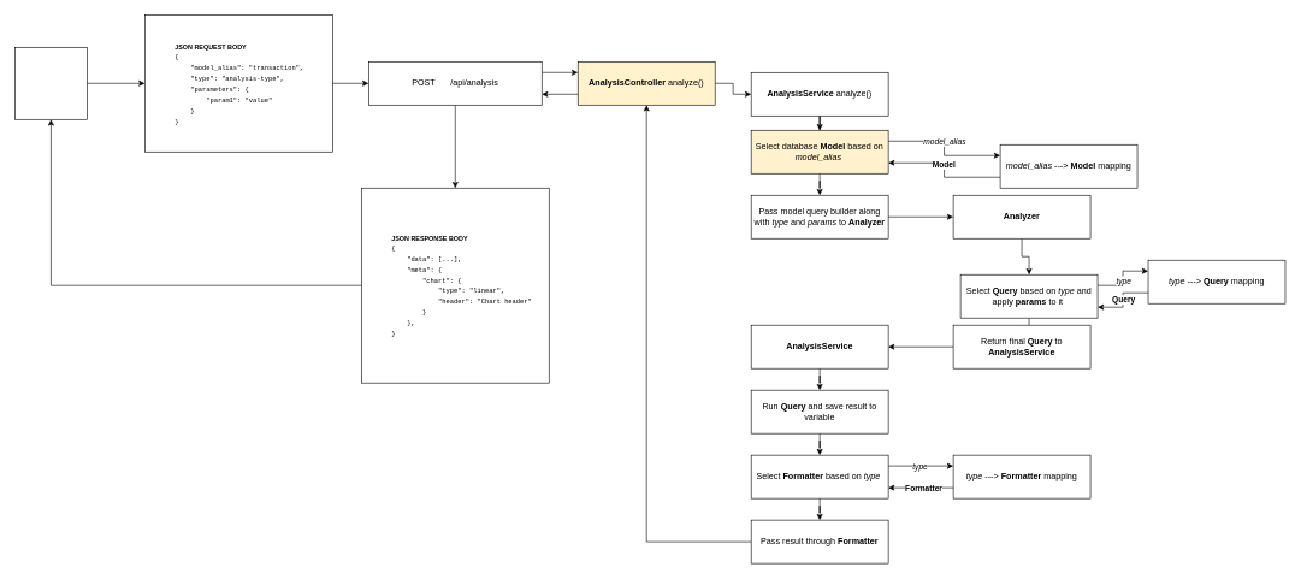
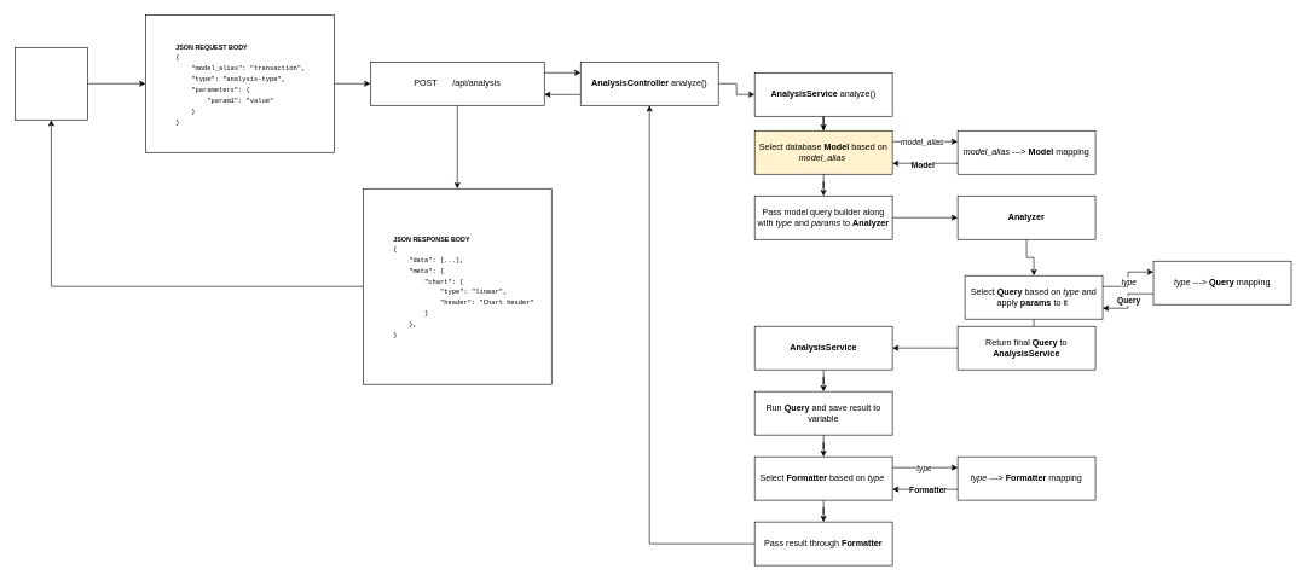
  <mxCell id="0" />
  <mxCell id="1" parent="0" />
  <mxCell id="2" style="edgeStyle=orthogonalEdgeStyle;rounded=0;orthogonalLoop=1;jettySize=auto;html=1;entryX=0;entryY=0.5;entryDx=0;entryDy=0;" edge="1" parent="1" source="4" target="11"><mxGeometry relative="1" as="geometry" /></mxCell>
  <mxCell id="3" style="edgeStyle=orthogonalEdgeStyle;rounded=0;orthogonalLoop=1;jettySize=auto;html=1;exitX=0;exitY=0.75;exitDx=0;exitDy=0;entryX=1;entryY=0.75;entryDx=0;entryDy=0;" edge="1" parent="1" source="4" target="7"><mxGeometry relative="1" as="geometry" /></mxCell>
- <mxCell id="4" value="&lt;b&gt;AnalysisController&amp;nbsp;&lt;/b&gt;analyze()" style="rounded=0;whiteSpace=wrap;html=1;fillColor=#fff2cc;" vertex="1" parent="1"><mxGeometry x="800" y="85" width="190" height="60" as="geometry" /></mxCell>
+ <mxCell id="4" value="&lt;b&gt;AnalysisController&amp;nbsp;&lt;/b&gt;analyze()" style="rounded=0;whiteSpace=wrap;html=1;" vertex="1" parent="1"><mxGeometry x="800" y="85" width="190" height="60" as="geometry" /></mxCell>
  <mxCell id="5" style="edgeStyle=orthogonalEdgeStyle;rounded=0;orthogonalLoop=1;jettySize=auto;html=1;exitX=1;exitY=0.25;exitDx=0;exitDy=0;entryX=0;entryY=0.25;entryDx=0;entryDy=0;" edge="1" parent="1" source="7" target="4"><mxGeometry relative="1" as="geometry" /></mxCell>
  <mxCell id="6" style="edgeStyle=orthogonalEdgeStyle;rounded=0;orthogonalLoop=1;jettySize=auto;html=1;entryX=0.5;entryY=0;entryDx=0;entryDy=0;" edge="1" parent="1" source="7" target="46"><mxGeometry relative="1" as="geometry" /></mxCell>
  <mxCell id="7" value="POST&lt;span style=&quot;white-space: pre;&quot;&gt;&#09;&lt;/span&gt;/api/analysis" style="rounded=0;whiteSpace=wrap;html=1;" vertex="1" parent="1"><mxGeometry x="510" y="85" width="240" height="60" as="geometry" /></mxCell>
  <mxCell id="8" style="edgeStyle=orthogonalEdgeStyle;rounded=0;orthogonalLoop=1;jettySize=auto;html=1;entryX=0;entryY=0.5;entryDx=0;entryDy=0;" edge="1" parent="1" source="9" target="7"><mxGeometry relative="1" as="geometry" /></mxCell>
  <mxCell id="9" value="&lt;blockquote style=&quot;margin: 0 0 0 40px; border: none; padding: 0px;&quot;&gt;&lt;font style=&quot;font-size: 9px;&quot;&gt;&lt;b style=&quot;&quot;&gt;JSON REQUEST BODY&lt;/b&gt;&lt;/font&gt;&lt;/blockquote&gt;&lt;blockquote style=&quot;margin: 0 0 0 40px; border: none; padding: 0px;&quot;&gt;&lt;font style=&quot;font-family: &amp;quot;Courier New&amp;quot;; font-size: 9px;&quot;&gt;{&lt;br&gt;&lt;/font&gt;&lt;font style=&quot;font-family: &amp;quot;Courier New&amp;quot;; font-size: 9px;&quot;&gt;&amp;nbsp; &amp;nbsp; &quot;model_alias&quot;: &quot;transaction&quot;,&lt;/font&gt;&lt;/blockquote&gt;&lt;blockquote style=&quot;margin: 0 0 0 40px; border: none; padding: 0px;&quot;&gt;&lt;font style=&quot;font-family: &amp;quot;Courier New&amp;quot;; font-size: 9px;&quot;&gt;&amp;nbsp; &amp;nbsp; &quot;type&quot;: &quot;analysis-type&quot;,&lt;br&gt;&lt;/font&gt;&lt;font style=&quot;font-family: &amp;quot;Courier New&amp;quot;; font-size: 9px;&quot;&gt;&amp;nbsp; &amp;nbsp; &quot;parameters&quot;: {&lt;br&gt;&lt;/font&gt;&lt;font style=&quot;font-family: &amp;quot;Courier New&amp;quot;; font-size: 9px;&quot;&gt;&#09;&lt;span style=&quot;white-space: pre;&quot;&gt;&#09;&lt;/span&gt;&quot;param1&quot;: &quot;value&quot;&lt;br&gt;&lt;/font&gt;&lt;font style=&quot;font-family: &amp;quot;Courier New&amp;quot;; font-size: 9px;&quot;&gt;&amp;nbsp; &amp;nbsp; }&lt;br&gt;&lt;/font&gt;&lt;font style=&quot;font-family: &amp;quot;Courier New&amp;quot;; font-size: 9px;&quot;&gt;}&lt;/font&gt;&lt;br&gt;&lt;/blockquote&gt;" style="rounded=0;whiteSpace=wrap;html=1;align=left;" vertex="1" parent="1"><mxGeometry x="200" y="20" width="260" height="190" as="geometry" /></mxCell>
  <mxCell id="10" value="" style="edgeStyle=orthogonalEdgeStyle;rounded=0;orthogonalLoop=1;jettySize=auto;html=1;" edge="1" parent="1" source="11" target="15"><mxGeometry relative="1" as="geometry" /></mxCell>
  <mxCell id="11" value="&lt;b&gt;AnalysisService&amp;nbsp;&lt;/b&gt;analyze()" style="rounded=0;whiteSpace=wrap;html=1;" vertex="1" parent="1"><mxGeometry x="1040" y="100" width="190" height="60" as="geometry" /></mxCell>
  <mxCell id="12" style="edgeStyle=orthogonalEdgeStyle;rounded=0;orthogonalLoop=1;jettySize=auto;html=1;exitX=1;exitY=0.25;exitDx=0;exitDy=0;entryX=0;entryY=0.25;entryDx=0;entryDy=0;" edge="1" parent="1" source="15" target="18"><mxGeometry relative="1" as="geometry" /></mxCell>
  <mxCell id="13" value="&lt;i&gt;model_alias&lt;/i&gt;" style="edgeLabel;html=1;align=center;verticalAlign=middle;resizable=0;points=[];" vertex="1" connectable="0" parent="12"><mxGeometry x="-0.116" relative="1" as="geometry"><mxPoint as="offset" /></mxGeometry></mxCell>
  <mxCell id="14" value="" style="edgeStyle=orthogonalEdgeStyle;rounded=0;orthogonalLoop=1;jettySize=auto;html=1;" edge="1" parent="1" source="15" target="20"><mxGeometry relative="1" as="geometry" /></mxCell>
  <mxCell id="15" value="Select database &lt;b&gt;Model&lt;/b&gt; based on &lt;i&gt;model_alias&lt;/i&gt;&amp;nbsp;" style="rounded=0;whiteSpace=wrap;html=1;align=center;fillColor=#fff2cc;" vertex="1" parent="1"><mxGeometry x="1040" y="180" width="190" height="60" as="geometry" /></mxCell>
  <mxCell id="16" style="edgeStyle=orthogonalEdgeStyle;rounded=0;orthogonalLoop=1;jettySize=auto;html=1;exitX=0;exitY=0.75;exitDx=0;exitDy=0;entryX=1;entryY=0.75;entryDx=0;entryDy=0;" edge="1" parent="1" source="18" target="15"><mxGeometry relative="1" as="geometry" /></mxCell>
  <mxCell id="17" value="&lt;b&gt;Model&lt;/b&gt;" style="edgeLabel;html=1;align=center;verticalAlign=middle;resizable=0;points=[];" vertex="1" connectable="0" parent="16"><mxGeometry x="0.08" y="1" relative="1" as="geometry"><mxPoint as="offset" /></mxGeometry></mxCell>
- <mxCell id="18" value="&lt;i&gt;model_alias&lt;/i&gt; ---&amp;gt; &lt;b&gt;Model&lt;/b&gt; mapping" style="rounded=0;whiteSpace=wrap;html=1;align=center;" vertex="1" parent="1"><mxGeometry x="1385" y="200" width="190" height="60" as="geometry" /></mxCell>
+ <mxCell id="18" value="&lt;i&gt;model_alias&lt;/i&gt; ---&amp;gt; &lt;b&gt;Model&lt;/b&gt; mapping" style="rounded=0;whiteSpace=wrap;html=1;align=center;" vertex="1" parent="1"><mxGeometry x="1320" y="180" width="190" height="60" as="geometry" /></mxCell>
  <mxCell id="19" value="" style="edgeStyle=orthogonalEdgeStyle;rounded=0;orthogonalLoop=1;jettySize=auto;html=1;" edge="1" parent="1" source="20" target="22"><mxGeometry relative="1" as="geometry" /></mxCell>
  <mxCell id="20" value="Pass model query builder along with &lt;i&gt;type&lt;/i&gt; and &lt;i&gt;params&lt;/i&gt;&amp;nbsp;to &lt;b&gt;Analyzer&lt;/b&gt;" style="rounded=0;whiteSpace=wrap;html=1;align=center;" vertex="1" parent="1"><mxGeometry x="1040" y="270" width="190" height="60" as="geometry" /></mxCell>
  <mxCell id="21" value="" style="edgeStyle=orthogonalEdgeStyle;rounded=0;orthogonalLoop=1;jettySize=auto;html=1;" edge="1" parent="1" source="22" target="26"><mxGeometry relative="1" as="geometry" /></mxCell>
  <mxCell id="22" value="&lt;b&gt;Analyzer&lt;/b&gt;" style="rounded=0;whiteSpace=wrap;html=1;align=center;" vertex="1" parent="1"><mxGeometry x="1320" y="270" width="190" height="60" as="geometry" /></mxCell>
  <mxCell id="23" style="edgeStyle=orthogonalEdgeStyle;rounded=0;orthogonalLoop=1;jettySize=auto;html=1;exitX=1;exitY=0.25;exitDx=0;exitDy=0;entryX=0;entryY=0.25;entryDx=0;entryDy=0;" edge="1" parent="1" source="26" target="29"><mxGeometry relative="1" as="geometry" /></mxCell>
  <mxCell id="24" value="&lt;i&gt;type&lt;/i&gt;" style="edgeLabel;html=1;align=center;verticalAlign=middle;resizable=0;points=[];" vertex="1" connectable="0" parent="23"><mxGeometry x="-0.069" relative="1" as="geometry"><mxPoint as="offset" /></mxGeometry></mxCell>
  <mxCell id="25" value="" style="edgeStyle=orthogonalEdgeStyle;rounded=0;orthogonalLoop=1;jettySize=auto;html=1;" edge="1" parent="1" source="26" target="31"><mxGeometry relative="1" as="geometry" /></mxCell>
  <mxCell id="26" value="Select &lt;b&gt;Query&lt;/b&gt; based on&amp;nbsp;&lt;i&gt;type&lt;/i&gt;&amp;nbsp;and apply &lt;b&gt;params&lt;/b&gt; to it&amp;nbsp;" style="rounded=0;whiteSpace=wrap;html=1;align=center;" vertex="1" parent="1"><mxGeometry x="1330" y="380" width="190" height="60" as="geometry" /></mxCell>
  <mxCell id="27" style="edgeStyle=orthogonalEdgeStyle;rounded=0;orthogonalLoop=1;jettySize=auto;html=1;exitX=0;exitY=0.75;exitDx=0;exitDy=0;entryX=1;entryY=0.75;entryDx=0;entryDy=0;" edge="1" parent="1" source="29" target="26"><mxGeometry relative="1" as="geometry" /></mxCell>
  <mxCell id="28" value="&lt;b&gt;Query&lt;/b&gt;" style="edgeLabel;html=1;align=center;verticalAlign=middle;resizable=0;points=[];" vertex="1" connectable="0" parent="27"><mxGeometry x="-0.012" relative="1" as="geometry"><mxPoint as="offset" /></mxGeometry></mxCell>
  <mxCell id="29" value="&lt;i&gt;type&lt;/i&gt; ---&amp;gt; &lt;b&gt;Query&lt;/b&gt; mapping" style="rounded=0;whiteSpace=wrap;html=1;align=center;" vertex="1" parent="1"><mxGeometry x="1590" y="360" width="190" height="60" as="geometry" /></mxCell>
  <mxCell id="30" value="" style="edgeStyle=orthogonalEdgeStyle;rounded=0;orthogonalLoop=1;jettySize=auto;html=1;" edge="1" parent="1" source="31" target="33"><mxGeometry relative="1" as="geometry" /></mxCell>
  <mxCell id="31" value="Return final &lt;b&gt;Query&lt;/b&gt;&amp;nbsp;to &lt;b&gt;AnalysisService&lt;/b&gt;" style="rounded=0;whiteSpace=wrap;html=1;align=center;" vertex="1" parent="1"><mxGeometry x="1320" y="450" width="190" height="60" as="geometry" /></mxCell>
  <mxCell id="32" value="" style="edgeStyle=orthogonalEdgeStyle;rounded=0;orthogonalLoop=1;jettySize=auto;html=1;" edge="1" parent="1" source="33" target="35"><mxGeometry relative="1" as="geometry" /></mxCell>
  <mxCell id="33" value="&lt;b&gt;AnalysisService&lt;/b&gt;" style="rounded=0;whiteSpace=wrap;html=1;align=center;" vertex="1" parent="1"><mxGeometry x="1040" y="450" width="190" height="60" as="geometry" /></mxCell>
  <mxCell id="34" value="" style="edgeStyle=orthogonalEdgeStyle;rounded=0;orthogonalLoop=1;jettySize=auto;html=1;" edge="1" parent="1" source="35" target="42"><mxGeometry relative="1" as="geometry" /></mxCell>
  <mxCell id="35" value="Run&amp;nbsp;&lt;b&gt;Query&lt;/b&gt;&amp;nbsp;and save result to variable" style="rounded=0;whiteSpace=wrap;html=1;align=center;" vertex="1" parent="1"><mxGeometry x="1040" y="540" width="190" height="60" as="geometry" /></mxCell>
  <mxCell id="36" style="edgeStyle=orthogonalEdgeStyle;rounded=0;orthogonalLoop=1;jettySize=auto;html=1;exitX=0;exitY=0.75;exitDx=0;exitDy=0;entryX=1;entryY=0.75;entryDx=0;entryDy=0;" edge="1" parent="1" source="38" target="42"><mxGeometry relative="1" as="geometry" /></mxCell>
  <mxCell id="37" value="&lt;b&gt;Formatter&lt;/b&gt;" style="edgeLabel;html=1;align=center;verticalAlign=middle;resizable=0;points=[];" vertex="1" connectable="0" parent="36"><mxGeometry x="-0.071" y="1" relative="1" as="geometry"><mxPoint as="offset" /></mxGeometry></mxCell>
  <mxCell id="38" value="&lt;i&gt;type&lt;/i&gt; ---&amp;gt; &lt;b&gt;Formatter&lt;/b&gt; mapping" style="rounded=0;whiteSpace=wrap;html=1;align=center;" vertex="1" parent="1"><mxGeometry x="1320" y="630" width="190" height="60" as="geometry" /></mxCell>
  <mxCell id="39" style="edgeStyle=orthogonalEdgeStyle;rounded=0;orthogonalLoop=1;jettySize=auto;html=1;exitX=1;exitY=0.25;exitDx=0;exitDy=0;entryX=0;entryY=0.25;entryDx=0;entryDy=0;" edge="1" parent="1" source="42" target="38"><mxGeometry relative="1" as="geometry" /></mxCell>
  <mxCell id="40" value="&lt;i&gt;type&lt;/i&gt;" style="edgeLabel;html=1;align=center;verticalAlign=middle;resizable=0;points=[];" vertex="1" connectable="0" parent="39"><mxGeometry x="-0.044" y="-1" relative="1" as="geometry"><mxPoint as="offset" /></mxGeometry></mxCell>
  <mxCell id="41" value="" style="edgeStyle=orthogonalEdgeStyle;rounded=0;orthogonalLoop=1;jettySize=auto;html=1;" edge="1" parent="1" source="42" target="44"><mxGeometry relative="1" as="geometry" /></mxCell>
  <mxCell id="42" value="Select&amp;nbsp;&lt;b&gt;Formatter&lt;/b&gt;&amp;nbsp;based on&amp;nbsp;&lt;i&gt;type&lt;/i&gt;&amp;nbsp;" style="rounded=0;whiteSpace=wrap;html=1;align=center;" vertex="1" parent="1"><mxGeometry x="1040" y="630" width="190" height="60" as="geometry" /></mxCell>
  <mxCell id="43" style="edgeStyle=orthogonalEdgeStyle;rounded=0;orthogonalLoop=1;jettySize=auto;html=1;entryX=0.5;entryY=1;entryDx=0;entryDy=0;" edge="1" parent="1" source="44" target="4"><mxGeometry relative="1" as="geometry" /></mxCell>
  <mxCell id="44" value="Pass result through &lt;b&gt;Formatter&lt;/b&gt;" style="rounded=0;whiteSpace=wrap;html=1;align=center;" vertex="1" parent="1"><mxGeometry x="1040" y="720" width="190" height="60" as="geometry" /></mxCell>
  <mxCell id="45" style="edgeStyle=orthogonalEdgeStyle;rounded=0;orthogonalLoop=1;jettySize=auto;html=1;entryX=0.5;entryY=1;entryDx=0;entryDy=0;" edge="1" parent="1" source="46" target="48"><mxGeometry relative="1" as="geometry" /></mxCell>
  <mxCell id="46" value="&lt;blockquote style=&quot;margin: 0 0 0 40px; border: none; padding: 0px;&quot;&gt;&lt;font style=&quot;font-size: 9px;&quot;&gt;&lt;b style=&quot;&quot;&gt;JSON RESPONSE BODY&lt;/b&gt;&lt;/font&gt;&lt;/blockquote&gt;&lt;blockquote style=&quot;margin: 0 0 0 40px; border: none; padding: 0px;&quot;&gt;&lt;font style=&quot;font-family: &amp;quot;Courier New&amp;quot;; font-size: 9px;&quot;&gt;{&lt;br&gt;&lt;/font&gt;&lt;font style=&quot;font-family: &amp;quot;Courier New&amp;quot;; font-size: 9px;&quot;&gt;&amp;nbsp; &amp;nbsp; &quot;data&quot;: [...],&lt;/font&gt;&lt;/blockquote&gt;&lt;blockquote style=&quot;margin: 0 0 0 40px; border: none; padding: 0px;&quot;&gt;&lt;font style=&quot;font-family: &amp;quot;Courier New&amp;quot;; font-size: 9px;&quot;&gt;&amp;nbsp; &amp;nbsp; &quot;meta&quot;: {&lt;/font&gt;&lt;/blockquote&gt;&lt;blockquote style=&quot;margin: 0 0 0 40px; border: none; padding: 0px;&quot;&gt;&lt;font style=&quot;font-family: &amp;quot;Courier New&amp;quot;; font-size: 9px;&quot;&gt;&amp;nbsp; &amp;nbsp; &amp;nbsp; &amp;nbsp; &quot;chart&quot;: {&lt;/font&gt;&lt;/blockquote&gt;&lt;blockquote style=&quot;margin: 0 0 0 40px; border: none; padding: 0px;&quot;&gt;&lt;font style=&quot;font-family: &amp;quot;Courier New&amp;quot;; font-size: 9px;&quot;&gt;&amp;nbsp; &amp;nbsp; &amp;nbsp; &amp;nbsp; &amp;nbsp; &amp;nbsp; &quot;type&quot;: &quot;linear&quot;,&lt;/font&gt;&lt;/blockquote&gt;&lt;blockquote style=&quot;margin: 0 0 0 40px; border: none; padding: 0px;&quot;&gt;&lt;font style=&quot;font-family: &amp;quot;Courier New&amp;quot;; font-size: 9px;&quot;&gt;&amp;nbsp; &amp;nbsp; &amp;nbsp; &amp;nbsp; &amp;nbsp; &amp;nbsp; &quot;header&quot;: &quot;Chart header&quot;&lt;/font&gt;&lt;/blockquote&gt;&lt;blockquote style=&quot;margin: 0 0 0 40px; border: none; padding: 0px;&quot;&gt;&lt;font style=&quot;font-family: &amp;quot;Courier New&amp;quot;; font-size: 9px;&quot;&gt;&amp;nbsp; &amp;nbsp; &amp;nbsp; &amp;nbsp; }&lt;/font&gt;&lt;/blockquote&gt;&lt;blockquote style=&quot;margin: 0 0 0 40px; border: none; padding: 0px;&quot;&gt;&lt;font style=&quot;font-family: &amp;quot;Courier New&amp;quot;; font-size: 9px;&quot;&gt;&amp;nbsp; &amp;nbsp; },&lt;/font&gt;&lt;font style=&quot;font-family: &amp;quot;Courier New&amp;quot;; font-size: 9px;&quot;&gt;&lt;br&gt;&lt;/font&gt;&lt;font style=&quot;font-family: &amp;quot;Courier New&amp;quot;; font-size: 9px;&quot;&gt;}&lt;/font&gt;&lt;br&gt;&lt;/blockquote&gt;" style="rounded=0;whiteSpace=wrap;html=1;align=left;" vertex="1" parent="1"><mxGeometry x="500" y="260" width="260" height="270" as="geometry" /></mxCell>
  <mxCell id="47" value="" style="group" vertex="1" connectable="0" parent="1"><mxGeometry x="20" y="65" width="100" height="100" as="geometry" /></mxCell>
  <mxCell id="48" value="" style="whiteSpace=wrap;html=1;aspect=fixed;" vertex="1" parent="47"><mxGeometry width="100" height="100" as="geometry" /></mxCell>
  <mxCell id="49" style="edgeStyle=orthogonalEdgeStyle;rounded=0;orthogonalLoop=1;jettySize=auto;html=1;entryX=0;entryY=0.5;entryDx=0;entryDy=0;" edge="1" parent="1" source="48" target="9"><mxGeometry relative="1" as="geometry" /></mxCell>
